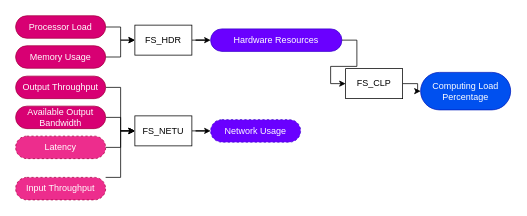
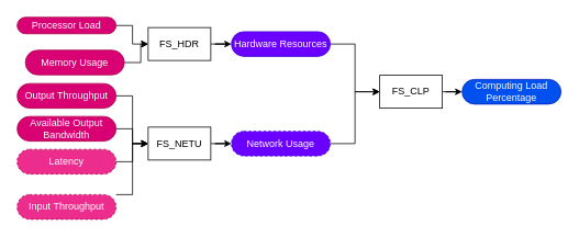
  <mxCell id="0" />
  <mxCell id="1" parent="0" />
  <mxCell id="2" style="edgeStyle=orthogonalEdgeStyle;rounded=0;orthogonalLoop=1;jettySize=auto;html=1;entryX=0;entryY=0.5;entryDx=0;entryDy=0;" parent="1" source="3" target="17" edge="1"><mxGeometry relative="1" as="geometry" /></mxCell>
- <mxCell id="3" value="Processor Load" style="rounded=1;whiteSpace=wrap;html=1;fillColor=#d80073;fontColor=#ffffff;strokeColor=#A50040;arcSize=50;" parent="1" vertex="1"><mxGeometry x="20" y="20.5" width="120" height="30" as="geometry" /></mxCell>
+ <mxCell id="3" value="Processor Load" style="rounded=1;whiteSpace=wrap;html=1;fillColor=#d80073;fontColor=#ffffff;strokeColor=#A50040;arcSize=50;" parent="1" vertex="1"><mxGeometry x="20" y="20.5" width="120" height="20" as="geometry" /></mxCell>
  <mxCell id="4" style="edgeStyle=orthogonalEdgeStyle;rounded=0;orthogonalLoop=1;jettySize=auto;html=1;" parent="1" source="5" target="17" edge="1"><mxGeometry relative="1" as="geometry" /></mxCell>
- <mxCell id="5" value="Memory Usage" style="rounded=1;whiteSpace=wrap;html=1;fillColor=#d80073;fontColor=#ffffff;strokeColor=#A50040;arcSize=50;" parent="1" vertex="1"><mxGeometry x="20" y="60.5" width="120" height="30" as="geometry" /></mxCell>
+ <mxCell id="5" value="Memory Usage" style="rounded=1;whiteSpace=wrap;html=1;fillColor=#d80073;fontColor=#ffffff;strokeColor=#A50040;arcSize=50;" parent="1" vertex="1"><mxGeometry x="30" y="60.5" width="120" height="30" as="geometry" /></mxCell>
  <mxCell id="6" style="edgeStyle=orthogonalEdgeStyle;rounded=0;orthogonalLoop=1;jettySize=auto;html=1;entryX=0;entryY=0.5;entryDx=0;entryDy=0;" parent="1" source="7" target="21" edge="1"><mxGeometry relative="1" as="geometry" /></mxCell>
- <mxCell id="7" value="Hardware Resources" style="rounded=1;whiteSpace=wrap;html=1;fillColor=#6a00ff;fontColor=#ffffff;strokeColor=#3700CC;arcSize=50;" parent="1" vertex="1"><mxGeometry x="280" y="38" width="175" height="30" as="geometry" /></mxCell>
+ <mxCell id="7" value="Hardware Resources" style="rounded=1;whiteSpace=wrap;html=1;fillColor=#6a00ff;fontColor=#ffffff;strokeColor=#3700CC;arcSize=50;" parent="1" vertex="1"><mxGeometry x="280" y="38" width="120" height="30" as="geometry" /></mxCell>
  <mxCell id="8" style="edgeStyle=orthogonalEdgeStyle;rounded=0;orthogonalLoop=1;jettySize=auto;html=1;" parent="1" source="9" target="19" edge="1"><mxGeometry relative="1" as="geometry"><Array as="points"><mxPoint x="160" y="116" /><mxPoint x="160" y="174" /></Array></mxGeometry></mxCell>
  <mxCell id="9" value="Output Throughput" style="rounded=1;whiteSpace=wrap;html=1;fillColor=#d80073;fontColor=#ffffff;strokeColor=#A50040;arcSize=50;" parent="1" vertex="1"><mxGeometry x="20" y="101" width="120" height="30" as="geometry" /></mxCell>
  <mxCell id="10" style="edgeStyle=orthogonalEdgeStyle;rounded=0;orthogonalLoop=1;jettySize=auto;html=1;" parent="1" source="11" target="19" edge="1"><mxGeometry relative="1" as="geometry" /></mxCell>
  <mxCell id="11" value="Available Output Bandwidth" style="rounded=1;whiteSpace=wrap;html=1;fillColor=#d80073;fontColor=#ffffff;strokeColor=#A50040;arcSize=50;" parent="1" vertex="1"><mxGeometry x="20" y="141" width="120" height="30" as="geometry" /></mxCell>
+ <mxCell id="12" style="edgeStyle=orthogonalEdgeStyle;rounded=0;orthogonalLoop=1;jettySize=auto;html=1;entryX=0;entryY=0.5;entryDx=0;entryDy=0;" parent="1" source="13" target="21" edge="1"><mxGeometry relative="1" as="geometry" /></mxCell>
  <mxCell id="13" value="Network Usage" style="rounded=1;whiteSpace=wrap;html=1;fillColor=#6a00ff;fontColor=#ffffff;strokeColor=#3700CC;arcSize=50;dashed=1;" parent="1" vertex="1"><mxGeometry x="280" y="159" width="120" height="30" as="geometry" /></mxCell>
- <mxCell id="14" value="Computing Load Percentage" style="rounded=1;whiteSpace=wrap;html=1;fillColor=#0050ef;fontColor=#ffffff;strokeColor=#001DBC;arcSize=50;" parent="1" vertex="1"><mxGeometry x="560" y="96" width="120" height="50" as="geometry" /></mxCell>
+ <mxCell id="14" value="Computing Load Percentage" style="rounded=1;whiteSpace=wrap;html=1;fillColor=#0050ef;fontColor=#ffffff;strokeColor=#001DBC;arcSize=50;" parent="1" vertex="1"><mxGeometry x="560" y="96" width="120" height="30" as="geometry" /></mxCell>
  <mxCell id="15" style="edgeStyle=orthogonalEdgeStyle;rounded=0;orthogonalLoop=1;jettySize=auto;html=1;exitX=0.5;exitY=1;exitDx=0;exitDy=0;" parent="1" source="14" target="14" edge="1"><mxGeometry relative="1" as="geometry" /></mxCell>
  <mxCell id="16" style="edgeStyle=orthogonalEdgeStyle;rounded=0;orthogonalLoop=1;jettySize=auto;html=1;" parent="1" source="17" target="7" edge="1"><mxGeometry relative="1" as="geometry" /></mxCell>
  <mxCell id="17" value="FS_HDR" style="rounded=0;whiteSpace=wrap;html=1;" parent="1" vertex="1"><mxGeometry x="179" y="33" width="76" height="40" as="geometry" /></mxCell>
  <mxCell id="18" style="edgeStyle=orthogonalEdgeStyle;rounded=0;orthogonalLoop=1;jettySize=auto;html=1;" parent="1" source="19" target="13" edge="1"><mxGeometry relative="1" as="geometry" /></mxCell>
  <mxCell id="19" value="FS_NETU" style="rounded=0;whiteSpace=wrap;html=1;" parent="1" vertex="1"><mxGeometry x="179" y="154" width="76" height="40" as="geometry" /></mxCell>
  <mxCell id="20" style="edgeStyle=orthogonalEdgeStyle;rounded=0;orthogonalLoop=1;jettySize=auto;html=1;" parent="1" source="21" target="14" edge="1"><mxGeometry relative="1" as="geometry" /></mxCell>
  <mxCell id="21" value="FS_CLP" style="rounded=0;whiteSpace=wrap;html=1;" parent="1" vertex="1"><mxGeometry x="460" y="91" width="76" height="40" as="geometry" /></mxCell>
  <mxCell id="22" style="edgeStyle=orthogonalEdgeStyle;rounded=0;orthogonalLoop=1;jettySize=auto;html=1;entryX=0;entryY=0.5;entryDx=0;entryDy=0;" edge="1" parent="1" source="23" target="19"><mxGeometry relative="1" as="geometry"><Array as="points"><mxPoint x="160" y="236" /><mxPoint x="160" y="174" /></Array></mxGeometry></mxCell>
  <mxCell id="23" value="Input Throughput" style="rounded=1;whiteSpace=wrap;html=1;fillColor=#ED2D8D;strokeColor=#A50040;arcSize=50;fontColor=#ffffff;gradientColor=none;fillStyle=auto;glass=0;shadow=0;dashed=1;" parent="1" vertex="1"><mxGeometry x="20" y="236" width="120" height="30" as="geometry" /></mxCell>
  <mxCell id="24" style="edgeStyle=orthogonalEdgeStyle;rounded=0;orthogonalLoop=1;jettySize=auto;html=1;entryX=0;entryY=0.5;entryDx=0;entryDy=0;" parent="1" source="25" target="19" edge="1"><mxGeometry relative="1" as="geometry"><Array as="points"><mxPoint x="160" y="196" /><mxPoint x="160" y="174" /></Array></mxGeometry></mxCell>
  <mxCell id="25" value="Latency" style="rounded=1;whiteSpace=wrap;html=1;fillColor=#ED2D8D;fontColor=#ffffff;strokeColor=#A50040;arcSize=50;dashed=1;" parent="1" vertex="1"><mxGeometry x="20" y="181" width="120" height="30" as="geometry" /></mxCell>
